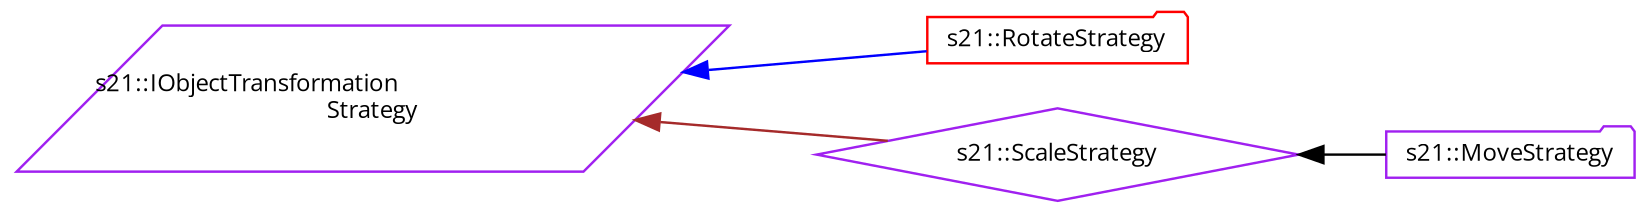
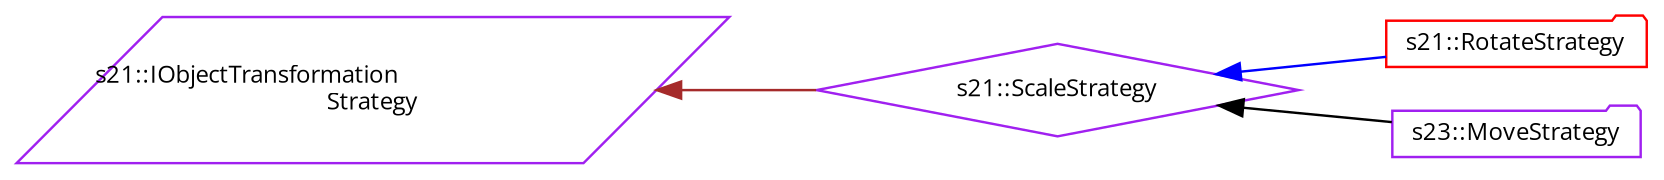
  digraph {
    fontname="Open Sans"
    rankdir=LR
    node [color=purple fillcolor=white fontname="Open Sans" fontsize=10 shape=folder style=filled]
    edge [dir=back fontname="Open Sans" fontsize=10 labelfontname=Helvetica labelfontsize=10 style=solid]
    n1 [height=0.2 label="s21::IObjectTransformation\lStrategy" shape=parallelogram width=0.4]
    n2 [color=red height=0.2 label="s21::RotateStrategy" width=0.4]
    n3 [height=0.2 label="s21::ScaleStrategy" shape=diamond width=0.4]
-   n4 [height=0.2 label="s21::MoveStrategy" width=0.4]
-   n1 -> n2 [color=blue]
+   n4 [height=0.2 label="s23::MoveStrategy" width=0.4]
+   n3 -> n2 [color=blue]
    n1 -> n3 [color=brown]
    n3 -> n4 [color=black]
  }
